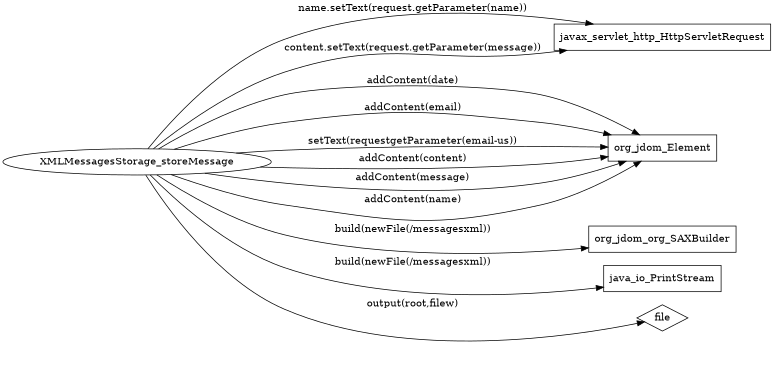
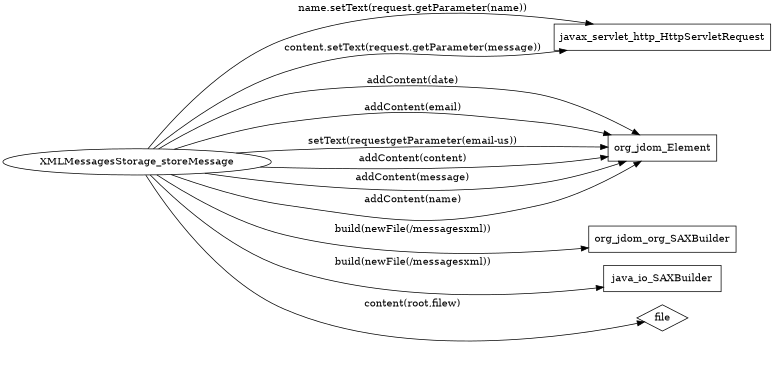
  digraph {
    rankdir=LR
    node [shape=box]
    XMLMessagesStorage_storeMessage [shape=ellipse]
    javax_servlet_http_HttpServletRequest
    org_jdom_Element
    n4 [label=org_jdom_org_SAXBuilder]
-   java_io_PrintStream
+   java_io_PrintStream [label=java_io_SAXBuilder]
    file [shape=diamond]
    XMLMessagesStorage_storeMessage -> javax_servlet_http_HttpServletRequest [label="name.setText(request.getParameter(name))"]
    XMLMessagesStorage_storeMessage -> javax_servlet_http_HttpServletRequest [label="content.setText(request.getParameter(message))"]
    XMLMessagesStorage_storeMessage -> org_jdom_Element [label="addContent(date)"]
    XMLMessagesStorage_storeMessage -> org_jdom_Element [label="addContent(email)"]
    XMLMessagesStorage_storeMessage -> org_jdom_Element [label="setText(requestgetParameter(email-us))"]
    XMLMessagesStorage_storeMessage -> org_jdom_Element [label="addContent(content)"]
    XMLMessagesStorage_storeMessage -> org_jdom_Element [label="addContent(message)"]
    XMLMessagesStorage_storeMessage -> org_jdom_Element [label="addContent(name)"]
    XMLMessagesStorage_storeMessage -> n4 [label="build(newFile(/messagesxml))"]
    XMLMessagesStorage_storeMessage -> java_io_PrintStream [label="build(newFile(/messagesxml))"]
-   XMLMessagesStorage_storeMessage -> file [label="output(root,filew)"]
+   XMLMessagesStorage_storeMessage -> file [label="content(root,filew)"]
  }
